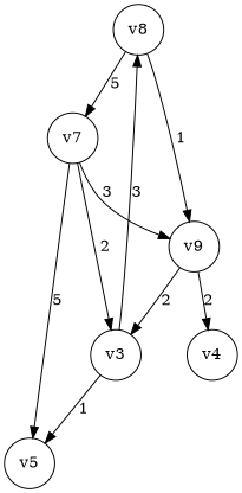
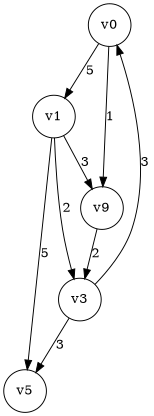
  digraph {
    node [shape=circle]
-   n1 [label=v8]
-   n2 [label=v7]
+   n1 [label=v0]
+   n2 [label=v1]
    n3 [label=v9]
    n4 [label=v3]
    n5 [label=v5]
-   n6 [label=v4]
    n1 -> n2 [label=5]
    n1 -> n3 [label=1]
    n2 -> n3 [label=3]
    n2 -> n4 [label=2]
    n2 -> n5 [label=5]
    n3 -> n4 [label=2]
-   n3 -> n6 [label=2]
    n4 -> n1 [label=3]
-   n4 -> n5 [label=1]
+   n4 -> n5 [label=3]
  }
